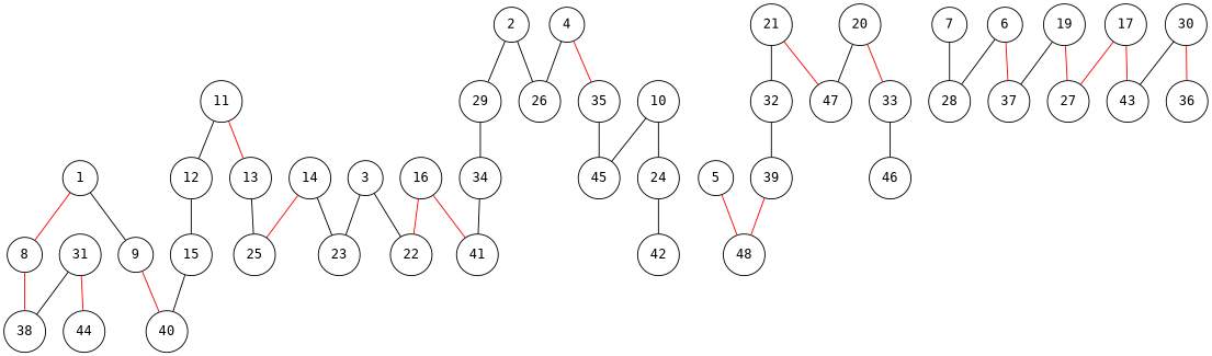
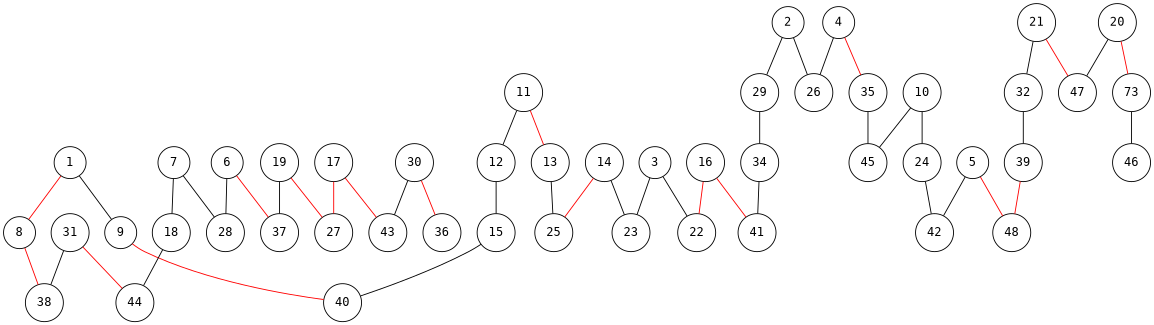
  graph {
    fontname="DejaVu Sans Mono"
    node [fillcolor=white fontname="DejaVu Sans Mono" shape=circle]
    edge [color=black fontname="DejaVu Sans Mono"]
    1
    8
    9
    38
    40
    2
    26
    29
    34
    3
    22
    23
    4
    35
    45
    5
    42
    48
    6
    28
    37
    7
+   18
    44
    10
    24
    11
    12
    13
    15
    25
    14
    16
    41
    17
    27
    43
    19
    20
-   33
+   33 [label=73]
    47
    46
    21
    32
    39
    30
    36
    31
    1 -- 8 [color=red]
    1 -- 9
    8 -- 38 [color=red]
    9 -- 40 [color=red]
    2 -- 26
    2 -- 29
    29 -- 34
    34 -- 41
    3 -- 22
    3 -- 23
    4 -- 26
    4 -- 35 [color=red]
    35 -- 45
+   5 -- 42
    5 -- 48 [color=red]
    6 -- 28
    6 -- 37 [color=red]
    7 -- 28
+   7 -- 18
+   18 -- 44
    10 -- 45
    10 -- 24
    24 -- 42
    11 -- 12
    11 -- 13 [color=red]
    12 -- 15
    13 -- 25
    15 -- 40
    14 -- 23
    14 -- 25 [color=red]
    16 -- 22 [color=red]
    16 -- 41 [color=red]
    17 -- 27 [color=red]
    17 -- 43 [color=red]
    19 -- 37
    19 -- 27 [color=red]
    20 -- 33 [color=red]
    20 -- 47
    33 -- 46
    21 -- 47 [color=red]
    21 -- 32
    32 -- 39
    39 -- 48 [color=red]
    30 -- 43
    30 -- 36 [color=red]
    31 -- 38
    31 -- 44 [color=red]
  }
